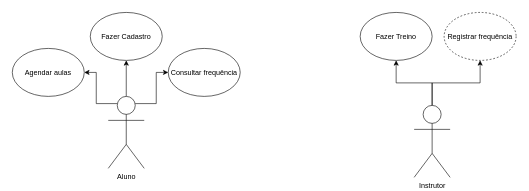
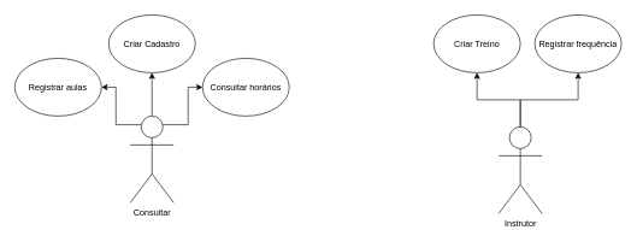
  <mxCell id="0" />
  <mxCell id="1" parent="0" />
- <mxCell id="2" value="Agendar aulas" style="ellipse;whiteSpace=wrap;html=1;" vertex="1" parent="1"><mxGeometry x="20" y="80" width="120" height="80" as="geometry" /></mxCell>
+ <mxCell id="2" value="Registrar aulas" style="ellipse;whiteSpace=wrap;html=1;" vertex="1" parent="1"><mxGeometry x="20" y="80" width="120" height="80" as="geometry" /></mxCell>
  <mxCell id="3" style="edgeStyle=orthogonalEdgeStyle;rounded=0;orthogonalLoop=1;jettySize=auto;html=1;exitX=0.5;exitY=0;exitDx=0;exitDy=0;exitPerimeter=0;entryX=0.5;entryY=1;entryDx=0;entryDy=0;" edge="1" parent="1" source="6" target="7"><mxGeometry relative="1" as="geometry" /></mxCell>
  <mxCell id="4" style="edgeStyle=orthogonalEdgeStyle;rounded=0;orthogonalLoop=1;jettySize=auto;html=1;exitX=0.75;exitY=0.1;exitDx=0;exitDy=0;exitPerimeter=0;entryX=0;entryY=0.5;entryDx=0;entryDy=0;" edge="1" parent="1" source="6" target="8"><mxGeometry relative="1" as="geometry" /></mxCell>
  <mxCell id="5" style="edgeStyle=orthogonalEdgeStyle;rounded=0;orthogonalLoop=1;jettySize=auto;html=1;exitX=0.25;exitY=0.1;exitDx=0;exitDy=0;exitPerimeter=0;entryX=1;entryY=0.5;entryDx=0;entryDy=0;" edge="1" parent="1" source="6" target="2"><mxGeometry relative="1" as="geometry" /></mxCell>
- <mxCell id="6" value="Aluno" style="shape=umlActor;verticalLabelPosition=bottom;verticalAlign=top;html=1;outlineConnect=0;" vertex="1" parent="1"><mxGeometry x="180" y="160" width="60" height="120" as="geometry" /></mxCell>
- <mxCell id="7" value="Fazer Cadastro" style="ellipse;whiteSpace=wrap;html=1;" vertex="1" parent="1"><mxGeometry x="150" y="20" width="120" height="80" as="geometry" /></mxCell>
- <mxCell id="8" value="Consultar frequência" style="ellipse;whiteSpace=wrap;html=1;" vertex="1" parent="1"><mxGeometry x="280" y="80" width="120" height="80" as="geometry" /></mxCell>
+ <mxCell id="6" value="Consultar" style="shape=umlActor;verticalLabelPosition=bottom;verticalAlign=top;html=1;outlineConnect=0;" vertex="1" parent="1"><mxGeometry x="180" y="160" width="60" height="120" as="geometry" /></mxCell>
+ <mxCell id="7" value="Criar Cadastro" style="ellipse;whiteSpace=wrap;html=1;" vertex="1" parent="1"><mxGeometry x="150" y="20" width="120" height="80" as="geometry" /></mxCell>
+ <mxCell id="8" value="Consultar horários" style="ellipse;whiteSpace=wrap;html=1;" vertex="1" parent="1"><mxGeometry x="280" y="80" width="120" height="80" as="geometry" /></mxCell>
  <mxCell id="9" style="edgeStyle=orthogonalEdgeStyle;rounded=0;orthogonalLoop=1;jettySize=auto;html=1;exitX=0.5;exitY=0;exitDx=0;exitDy=0;exitPerimeter=0;" edge="1" parent="1" source="11" target="12"><mxGeometry relative="1" as="geometry"><mxPoint x="730" y="80" as="targetPoint" /></mxGeometry></mxCell>
  <mxCell id="10" style="edgeStyle=orthogonalEdgeStyle;rounded=0;orthogonalLoop=1;jettySize=auto;html=1;exitX=0.5;exitY=0;exitDx=0;exitDy=0;exitPerimeter=0;entryX=0.5;entryY=1;entryDx=0;entryDy=0;" edge="1" parent="1" source="11" target="13"><mxGeometry relative="1" as="geometry" /></mxCell>
  <mxCell id="11" value="Instrutor" style="shape=umlActor;verticalLabelPosition=bottom;verticalAlign=top;html=1;outlineConnect=0;" vertex="1" parent="1"><mxGeometry x="690" y="175" width="60" height="120" as="geometry" /></mxCell>
- <mxCell id="12" value="Registrar frequência" style="ellipse;whiteSpace=wrap;html=1;dashed=1;" vertex="1" parent="1"><mxGeometry x="740" y="20" width="120" height="80" as="geometry" /></mxCell>
- <mxCell id="13" value="Fazer Treino" style="ellipse;whiteSpace=wrap;html=1;" vertex="1" parent="1"><mxGeometry x="600" y="20" width="120" height="80" as="geometry" /></mxCell>
+ <mxCell id="12" value="Registrar frequência" style="ellipse;whiteSpace=wrap;html=1;" vertex="1" parent="1"><mxGeometry x="740" y="20" width="120" height="80" as="geometry" /></mxCell>
+ <mxCell id="13" value="Criar Treino" style="ellipse;whiteSpace=wrap;html=1;" vertex="1" parent="1"><mxGeometry x="600" y="20" width="120" height="80" as="geometry" /></mxCell>
